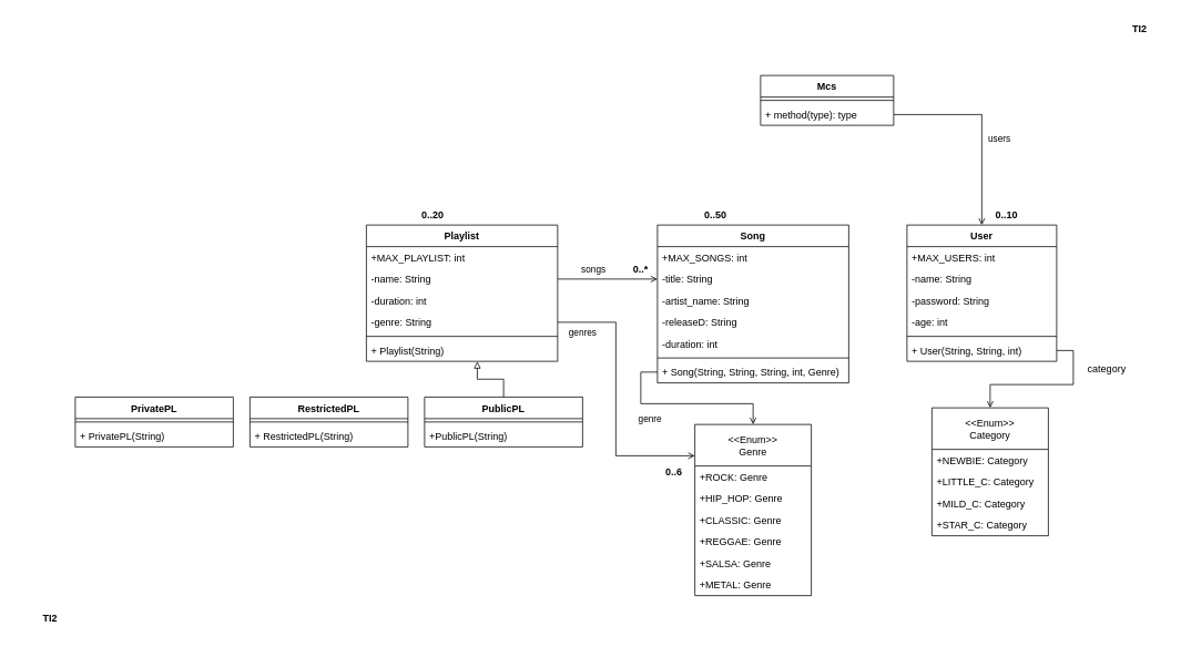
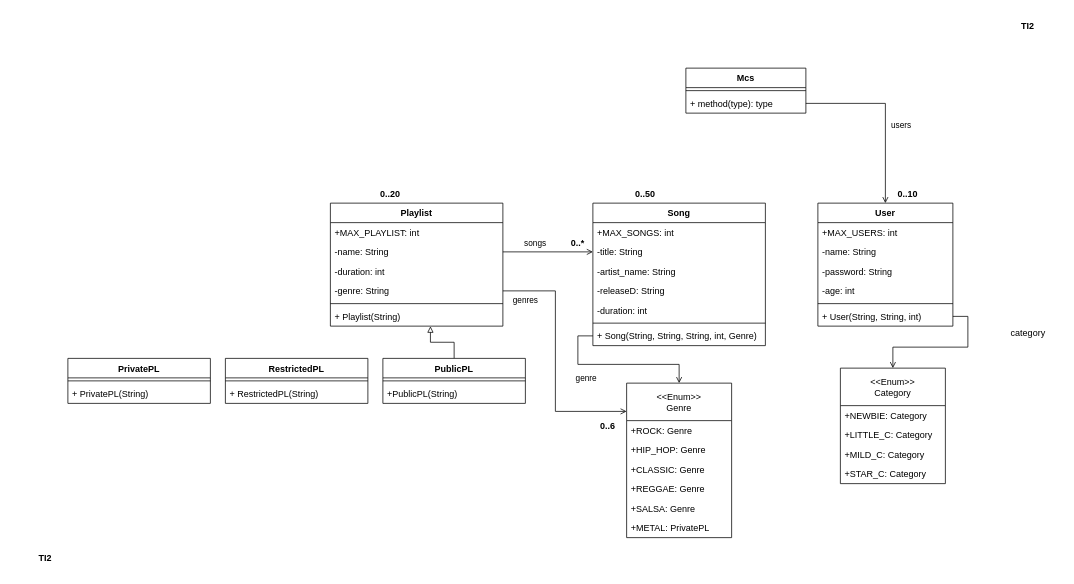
  <mxCell id="0" />
  <mxCell id="1" parent="0" />
  <mxCell id="2" style="edgeStyle=orthogonalEdgeStyle;rounded=0;orthogonalLoop=1;jettySize=auto;html=1;exitX=1;exitY=0.5;exitDx=0;exitDy=0;entryX=0.5;entryY=0;entryDx=0;entryDy=0;endArrow=open;endFill=0;" edge="1" parent="1" source="63" target="18"><mxGeometry relative="1" as="geometry" /></mxCell>
  <mxCell id="3" value="users" style="edgeLabel;html=1;align=center;verticalAlign=middle;resizable=0;points=[];" vertex="1" connectable="0" parent="2"><mxGeometry x="-0.033" y="-2" relative="1" as="geometry"><mxPoint x="22" y="18" as="offset" /></mxGeometry></mxCell>
  <mxCell id="4" value="0..10" style="text;align=center;fontStyle=1;verticalAlign=middle;spacingLeft=3;spacingRight=3;strokeColor=none;rotatable=0;points=[[0,0.5],[1,0.5]];portConstraint=eastwest;" vertex="1" parent="1"><mxGeometry x="1170" y="244" width="80" height="26" as="geometry" /></mxCell>
  <mxCell id="5" value="0..50" style="text;align=center;fontStyle=1;verticalAlign=middle;spacingLeft=3;spacingRight=3;strokeColor=none;rotatable=0;points=[[0,0.5],[1,0.5]];portConstraint=eastwest;" vertex="1" parent="1"><mxGeometry x="820" y="244" width="80" height="26" as="geometry" /></mxCell>
  <mxCell id="6" style="edgeStyle=orthogonalEdgeStyle;rounded=0;orthogonalLoop=1;jettySize=auto;html=1;entryX=0.5;entryY=0;entryDx=0;entryDy=0;endArrow=open;endFill=0;" edge="1" parent="1" source="32" target="33"><mxGeometry relative="1" as="geometry"><mxPoint x="905" y="462" as="sourcePoint" /><Array as="points" /></mxGeometry></mxCell>
  <mxCell id="7" value="genre" style="edgeLabel;html=1;align=center;verticalAlign=middle;resizable=0;points=[];" vertex="1" connectable="0" parent="6"><mxGeometry x="0.404" relative="1" as="geometry"><mxPoint x="-84.94" y="17.94" as="offset" /></mxGeometry></mxCell>
  <mxCell id="8" style="edgeStyle=orthogonalEdgeStyle;rounded=0;orthogonalLoop=1;jettySize=auto;html=1;exitX=1;exitY=0.5;exitDx=0;exitDy=0;entryX=0.5;entryY=0;entryDx=0;entryDy=0;endArrow=open;endFill=0;" edge="1" parent="1" source="24" target="40"><mxGeometry relative="1" as="geometry" /></mxCell>
  <mxCell id="9" value="0..20" style="text;align=center;fontStyle=1;verticalAlign=middle;spacingLeft=3;spacingRight=3;strokeColor=none;rotatable=0;points=[[0,0.5],[1,0.5]];portConstraint=eastwest;" vertex="1" parent="1"><mxGeometry x="480" y="244" width="80" height="26" as="geometry" /></mxCell>
  <mxCell id="10" style="edgeStyle=orthogonalEdgeStyle;rounded=0;orthogonalLoop=1;jettySize=auto;html=1;exitX=0.5;exitY=0;exitDx=0;exitDy=0;entryX=0.58;entryY=1.008;entryDx=0;entryDy=0;entryPerimeter=0;endArrow=block;endFill=0;" edge="1" parent="1" source="58" target="51"><mxGeometry relative="1" as="geometry" /></mxCell>
- <mxCell id="11" value="category" style="text;html=1;align=center;verticalAlign=middle;resizable=0;points=[];autosize=1;" vertex="1" parent="1"><mxGeometry x="1300" y="434" width="60" height="20" as="geometry" /></mxCell>
+ <mxCell id="11" value="category" style="text;html=1;align=center;verticalAlign=middle;resizable=0;points=[];autosize=1;" vertex="1" parent="1"><mxGeometry x="1340" y="434" width="60" height="20" as="geometry" /></mxCell>
  <mxCell id="12" style="edgeStyle=orthogonalEdgeStyle;rounded=0;orthogonalLoop=1;jettySize=auto;html=1;exitX=1;exitY=0.5;exitDx=0;exitDy=0;entryX=0;entryY=0.5;entryDx=0;entryDy=0;endArrow=open;endFill=0;" edge="1" parent="1" source="47" target="27"><mxGeometry relative="1" as="geometry" /></mxCell>
  <mxCell id="13" value="songs" style="edgeLabel;html=1;align=center;verticalAlign=middle;resizable=0;points=[];" vertex="1" connectable="0" parent="12"><mxGeometry x="-0.292" y="2" relative="1" as="geometry"><mxPoint y="-11" as="offset" /></mxGeometry></mxCell>
  <mxCell id="14" value="0..*" style="text;align=center;fontStyle=1;verticalAlign=middle;spacingLeft=3;spacingRight=3;strokeColor=none;rotatable=0;points=[[0,0.5],[1,0.5]];portConstraint=eastwest;" vertex="1" parent="1"><mxGeometry y="310" width="80" height="26" as="geometry" x="730" /></mxCell>
  <mxCell id="15" style="edgeStyle=orthogonalEdgeStyle;rounded=0;orthogonalLoop=1;jettySize=auto;html=1;exitX=1;exitY=0.5;exitDx=0;exitDy=0;entryX=0;entryY=0.183;entryDx=0;entryDy=0;entryPerimeter=0;endArrow=open;endFill=0;" edge="1" parent="1" source="49" target="33"><mxGeometry relative="1" as="geometry"><Array as="points"><mxPoint x="740" y="387" /><mxPoint x="740" y="548" /></Array></mxGeometry></mxCell>
  <mxCell id="16" value="genres" style="edgeLabel;html=1;align=center;verticalAlign=middle;resizable=0;points=[];" vertex="1" connectable="0" parent="15"><mxGeometry x="-0.691" y="-3" relative="1" as="geometry"><mxPoint x="-20.59" y="9.96" as="offset" /></mxGeometry></mxCell>
  <mxCell id="17" value="0..6" style="text;align=center;fontStyle=1;verticalAlign=middle;spacingLeft=3;spacingRight=3;strokeColor=none;rotatable=0;points=[[0,0.5],[1,0.5]];portConstraint=eastwest;" vertex="1" parent="1"><mxGeometry x="770" y="554" width="80" height="26" as="geometry" /></mxCell>
  <mxCell id="18" value="User" style="swimlane;fontStyle=1;align=center;verticalAlign=top;childLayout=stackLayout;horizontal=1;startSize=26;horizontalStack=0;resizeParent=1;resizeParentMax=0;resizeLast=0;collapsible=1;marginBottom=0;" vertex="1" parent="1"><mxGeometry x="1090" y="270" width="180" height="164" as="geometry" /></mxCell>
  <mxCell id="19" value="+MAX_USERS: int" style="text;strokeColor=none;fillColor=none;align=left;verticalAlign=top;spacingLeft=4;spacingRight=4;overflow=hidden;rotatable=0;points=[[0,0.5],[1,0.5]];portConstraint=eastwest;" vertex="1" parent="18"><mxGeometry y="26" width="180" height="26" as="geometry" /></mxCell>
  <mxCell id="20" value="-name: String" style="text;strokeColor=none;fillColor=none;align=left;verticalAlign=top;spacingLeft=4;spacingRight=4;overflow=hidden;rotatable=0;points=[[0,0.5],[1,0.5]];portConstraint=eastwest;" vertex="1" parent="18"><mxGeometry y="52" width="180" height="26" as="geometry" /></mxCell>
  <mxCell id="21" value="-password: String" style="text;strokeColor=none;fillColor=none;align=left;verticalAlign=top;spacingLeft=4;spacingRight=4;overflow=hidden;rotatable=0;points=[[0,0.5],[1,0.5]];portConstraint=eastwest;" vertex="1" parent="18"><mxGeometry y="78" width="180" height="26" as="geometry" /></mxCell>
  <mxCell id="22" value="-age: int" style="text;strokeColor=none;fillColor=none;align=left;verticalAlign=top;spacingLeft=4;spacingRight=4;overflow=hidden;rotatable=0;points=[[0,0.5],[1,0.5]];portConstraint=eastwest;" vertex="1" parent="18"><mxGeometry y="104" width="180" height="26" as="geometry" /></mxCell>
  <mxCell id="23" value="" style="line;strokeWidth=1;fillColor=none;align=left;verticalAlign=middle;spacingTop=-1;spacingLeft=3;spacingRight=3;rotatable=0;labelPosition=right;points=[];portConstraint=eastwest;" vertex="1" parent="18"><mxGeometry y="130" width="180" height="8" as="geometry" /></mxCell>
  <mxCell id="24" value="+ User(String, String, int)" style="text;strokeColor=none;fillColor=none;align=left;verticalAlign=top;spacingLeft=4;spacingRight=4;overflow=hidden;rotatable=0;points=[[0,0.5],[1,0.5]];portConstraint=eastwest;" vertex="1" parent="18"><mxGeometry y="138" width="180" height="26" as="geometry" /></mxCell>
  <mxCell id="25" value="Song" style="swimlane;fontStyle=1;align=center;verticalAlign=top;childLayout=stackLayout;horizontal=1;startSize=26;horizontalStack=0;resizeParent=1;resizeParentMax=0;resizeLast=0;collapsible=1;marginBottom=0;" vertex="1" parent="1"><mxGeometry x="790" y="270" width="230" height="190" as="geometry" /></mxCell>
  <mxCell id="26" value="+MAX_SONGS: int" style="text;strokeColor=none;fillColor=none;align=left;verticalAlign=top;spacingLeft=4;spacingRight=4;overflow=hidden;rotatable=0;points=[[0,0.5],[1,0.5]];portConstraint=eastwest;" vertex="1" parent="25"><mxGeometry y="26" width="230" height="26" as="geometry" /></mxCell>
  <mxCell id="27" value="-title: String" style="text;strokeColor=none;fillColor=none;align=left;verticalAlign=top;spacingLeft=4;spacingRight=4;overflow=hidden;rotatable=0;points=[[0,0.5],[1,0.5]];portConstraint=eastwest;" vertex="1" parent="25"><mxGeometry y="52" width="230" height="26" as="geometry" /></mxCell>
  <mxCell id="28" value="-artist_name: String" style="text;strokeColor=none;fillColor=none;align=left;verticalAlign=top;spacingLeft=4;spacingRight=4;overflow=hidden;rotatable=0;points=[[0,0.5],[1,0.5]];portConstraint=eastwest;" vertex="1" parent="25"><mxGeometry y="78" width="230" height="26" as="geometry" /></mxCell>
  <mxCell id="29" value="-releaseD: String" style="text;strokeColor=none;fillColor=none;align=left;verticalAlign=top;spacingLeft=4;spacingRight=4;overflow=hidden;rotatable=0;points=[[0,0.5],[1,0.5]];portConstraint=eastwest;" vertex="1" parent="25"><mxGeometry y="104" width="230" height="26" as="geometry" /></mxCell>
  <mxCell id="30" value="-duration: int" style="text;strokeColor=none;fillColor=none;align=left;verticalAlign=top;spacingLeft=4;spacingRight=4;overflow=hidden;rotatable=0;points=[[0,0.5],[1,0.5]];portConstraint=eastwest;" vertex="1" parent="25"><mxGeometry y="130" width="230" height="26" as="geometry" /></mxCell>
  <mxCell id="31" value="" style="line;strokeWidth=1;fillColor=none;align=left;verticalAlign=middle;spacingTop=-1;spacingLeft=3;spacingRight=3;rotatable=0;labelPosition=right;points=[];portConstraint=eastwest;" vertex="1" parent="25"><mxGeometry y="156" width="230" height="8" as="geometry" /></mxCell>
  <mxCell id="32" value="+ Song(String, String, String, int, Genre)" style="text;strokeColor=none;fillColor=none;align=left;verticalAlign=top;spacingLeft=4;spacingRight=4;overflow=hidden;rotatable=0;points=[[0,0.5],[1,0.5]];portConstraint=eastwest;" vertex="1" parent="25"><mxGeometry y="164" width="230" height="26" as="geometry" /></mxCell>
  <mxCell id="33" value="&lt;&lt;Enum&gt;&gt;&#10;Genre" style="swimlane;fontStyle=0;childLayout=stackLayout;horizontal=1;startSize=50;fillColor=none;horizontalStack=0;resizeParent=1;resizeParentMax=0;resizeLast=0;collapsible=1;marginBottom=0;" vertex="1" parent="1"><mxGeometry x="835" y="510" width="140" height="206" as="geometry" /></mxCell>
  <mxCell id="34" value="+ROCK: Genre" style="text;strokeColor=none;fillColor=none;align=left;verticalAlign=top;spacingLeft=4;spacingRight=4;overflow=hidden;rotatable=0;points=[[0,0.5],[1,0.5]];portConstraint=eastwest;" vertex="1" parent="33"><mxGeometry y="50" width="140" height="26" as="geometry" /></mxCell>
  <mxCell id="35" value="+HIP_HOP: Genre" style="text;strokeColor=none;fillColor=none;align=left;verticalAlign=top;spacingLeft=4;spacingRight=4;overflow=hidden;rotatable=0;points=[[0,0.5],[1,0.5]];portConstraint=eastwest;" vertex="1" parent="33"><mxGeometry y="76" width="140" height="26" as="geometry" /></mxCell>
  <mxCell id="36" value="+CLASSIC: Genre" style="text;strokeColor=none;fillColor=none;align=left;verticalAlign=top;spacingLeft=4;spacingRight=4;overflow=hidden;rotatable=0;points=[[0,0.5],[1,0.5]];portConstraint=eastwest;" vertex="1" parent="33"><mxGeometry y="102" width="140" height="26" as="geometry" /></mxCell>
  <mxCell id="37" value="+REGGAE: Genre" style="text;strokeColor=none;fillColor=none;align=left;verticalAlign=top;spacingLeft=4;spacingRight=4;overflow=hidden;rotatable=0;points=[[0,0.5],[1,0.5]];portConstraint=eastwest;" vertex="1" parent="33"><mxGeometry y="128" width="140" height="26" as="geometry" /></mxCell>
  <mxCell id="38" value="+SALSA: Genre" style="text;strokeColor=none;fillColor=none;align=left;verticalAlign=top;spacingLeft=4;spacingRight=4;overflow=hidden;rotatable=0;points=[[0,0.5],[1,0.5]];portConstraint=eastwest;" vertex="1" parent="33"><mxGeometry y="154" width="140" height="26" as="geometry" /></mxCell>
- <mxCell id="39" value="+METAL: Genre" style="text;strokeColor=none;fillColor=none;align=left;verticalAlign=top;spacingLeft=4;spacingRight=4;overflow=hidden;rotatable=0;points=[[0,0.5],[1,0.5]];portConstraint=eastwest;" vertex="1" parent="33"><mxGeometry y="180" width="140" height="26" as="geometry" /></mxCell>
+ <mxCell id="39" value="+METAL: PrivatePL" style="text;strokeColor=none;fillColor=none;align=left;verticalAlign=top;spacingLeft=4;spacingRight=4;overflow=hidden;rotatable=0;points=[[0,0.5],[1,0.5]];portConstraint=eastwest;" vertex="1" parent="33"><mxGeometry y="180" width="140" height="26" as="geometry" /></mxCell>
  <mxCell id="40" value="&lt;&lt;Enum&gt;&gt;&#10;Category" style="swimlane;fontStyle=0;childLayout=stackLayout;horizontal=1;startSize=50;fillColor=none;horizontalStack=0;resizeParent=1;resizeParentMax=0;resizeLast=0;collapsible=1;marginBottom=0;" vertex="1" parent="1"><mxGeometry x="1120" y="490" width="140" height="154" as="geometry" /></mxCell>
  <mxCell id="41" value="+NEWBIE: Category" style="text;strokeColor=none;fillColor=none;align=left;verticalAlign=top;spacingLeft=4;spacingRight=4;overflow=hidden;rotatable=0;points=[[0,0.5],[1,0.5]];portConstraint=eastwest;" vertex="1" parent="40"><mxGeometry y="50" width="140" height="26" as="geometry" /></mxCell>
  <mxCell id="42" value="+LITTLE_C: Category" style="text;strokeColor=none;fillColor=none;align=left;verticalAlign=top;spacingLeft=4;spacingRight=4;overflow=hidden;rotatable=0;points=[[0,0.5],[1,0.5]];portConstraint=eastwest;" vertex="1" parent="40"><mxGeometry y="76" width="140" height="26" as="geometry" /></mxCell>
  <mxCell id="43" value="+MILD_C: Category" style="text;strokeColor=none;fillColor=none;align=left;verticalAlign=top;spacingLeft=4;spacingRight=4;overflow=hidden;rotatable=0;points=[[0,0.5],[1,0.5]];portConstraint=eastwest;" vertex="1" parent="40"><mxGeometry y="102" width="140" height="26" as="geometry" /></mxCell>
  <mxCell id="44" value="+STAR_C: Category" style="text;strokeColor=none;fillColor=none;align=left;verticalAlign=top;spacingLeft=4;spacingRight=4;overflow=hidden;rotatable=0;points=[[0,0.5],[1,0.5]];portConstraint=eastwest;" vertex="1" parent="40"><mxGeometry y="128" width="140" height="26" as="geometry" /></mxCell>
  <mxCell id="45" value="Playlist" style="swimlane;fontStyle=1;align=center;verticalAlign=top;childLayout=stackLayout;horizontal=1;startSize=26;horizontalStack=0;resizeParent=1;resizeParentMax=0;resizeLast=0;collapsible=1;marginBottom=0;" vertex="1" parent="1"><mxGeometry x="440" y="270" width="230" height="164" as="geometry" /></mxCell>
  <mxCell id="46" value="+MAX_PLAYLIST: int" style="text;strokeColor=none;fillColor=none;align=left;verticalAlign=top;spacingLeft=4;spacingRight=4;overflow=hidden;rotatable=0;points=[[0,0.5],[1,0.5]];portConstraint=eastwest;" vertex="1" parent="45"><mxGeometry y="26" width="230" height="26" as="geometry" /></mxCell>
  <mxCell id="47" value="-name: String" style="text;strokeColor=none;fillColor=none;align=left;verticalAlign=top;spacingLeft=4;spacingRight=4;overflow=hidden;rotatable=0;points=[[0,0.5],[1,0.5]];portConstraint=eastwest;" vertex="1" parent="45"><mxGeometry y="52" width="230" height="26" as="geometry" /></mxCell>
  <mxCell id="48" value="-duration: int" style="text;strokeColor=none;fillColor=none;align=left;verticalAlign=top;spacingLeft=4;spacingRight=4;overflow=hidden;rotatable=0;points=[[0,0.5],[1,0.5]];portConstraint=eastwest;" vertex="1" parent="45"><mxGeometry y="78" width="230" height="26" as="geometry" /></mxCell>
  <mxCell id="49" value="-genre: String" style="text;strokeColor=none;fillColor=none;align=left;verticalAlign=top;spacingLeft=4;spacingRight=4;overflow=hidden;rotatable=0;points=[[0,0.5],[1,0.5]];portConstraint=eastwest;" vertex="1" parent="45"><mxGeometry y="104" width="230" height="26" as="geometry" /></mxCell>
  <mxCell id="50" value="" style="line;strokeWidth=1;fillColor=none;align=left;verticalAlign=middle;spacingTop=-1;spacingLeft=3;spacingRight=3;rotatable=0;labelPosition=right;points=[];portConstraint=eastwest;" vertex="1" parent="45"><mxGeometry y="130" width="230" height="8" as="geometry" /></mxCell>
  <mxCell id="51" value="+ Playlist(String)" style="text;strokeColor=none;fillColor=none;align=left;verticalAlign=top;spacingLeft=4;spacingRight=4;overflow=hidden;rotatable=0;points=[[0,0.5],[1,0.5]];portConstraint=eastwest;" vertex="1" parent="45"><mxGeometry y="138" width="230" height="26" as="geometry" /></mxCell>
  <mxCell id="52" value="RestrictedPL" style="swimlane;fontStyle=1;align=center;verticalAlign=top;childLayout=stackLayout;horizontal=1;startSize=26;horizontalStack=0;resizeParent=1;resizeParentMax=0;resizeLast=0;collapsible=1;marginBottom=0;" vertex="1" parent="1"><mxGeometry x="300" y="477" width="190" height="60" as="geometry" /></mxCell>
  <mxCell id="53" value="" style="line;strokeWidth=1;fillColor=none;align=left;verticalAlign=middle;spacingTop=-1;spacingLeft=3;spacingRight=3;rotatable=0;labelPosition=right;points=[];portConstraint=eastwest;" vertex="1" parent="52"><mxGeometry y="26" width="190" height="8" as="geometry" /></mxCell>
  <mxCell id="54" value="+ RestrictedPL(String)" style="text;strokeColor=none;fillColor=none;align=left;verticalAlign=top;spacingLeft=4;spacingRight=4;overflow=hidden;rotatable=0;points=[[0,0.5],[1,0.5]];portConstraint=eastwest;" vertex="1" parent="52"><mxGeometry y="34" width="190" height="26" as="geometry" /></mxCell>
  <mxCell id="55" value="PrivatePL" style="swimlane;fontStyle=1;align=center;verticalAlign=top;childLayout=stackLayout;horizontal=1;startSize=26;horizontalStack=0;resizeParent=1;resizeParentMax=0;resizeLast=0;collapsible=1;marginBottom=0;" vertex="1" parent="1"><mxGeometry x="90" y="477" width="190" height="60" as="geometry" /></mxCell>
  <mxCell id="56" value="" style="line;strokeWidth=1;fillColor=none;align=left;verticalAlign=middle;spacingTop=-1;spacingLeft=3;spacingRight=3;rotatable=0;labelPosition=right;points=[];portConstraint=eastwest;" vertex="1" parent="55"><mxGeometry y="26" width="190" height="8" as="geometry" /></mxCell>
  <mxCell id="57" value="+ PrivatePL(String)" style="text;strokeColor=none;fillColor=none;align=left;verticalAlign=top;spacingLeft=4;spacingRight=4;overflow=hidden;rotatable=0;points=[[0,0.5],[1,0.5]];portConstraint=eastwest;" vertex="1" parent="55"><mxGeometry y="34" width="190" height="26" as="geometry" /></mxCell>
  <mxCell id="58" value="PublicPL" style="swimlane;fontStyle=1;align=center;verticalAlign=top;childLayout=stackLayout;horizontal=1;startSize=26;horizontalStack=0;resizeParent=1;resizeParentMax=0;resizeLast=0;collapsible=1;marginBottom=0;" vertex="1" parent="1"><mxGeometry x="510" y="477" width="190" height="60" as="geometry" /></mxCell>
  <mxCell id="59" value="" style="line;strokeWidth=1;fillColor=none;align=left;verticalAlign=middle;spacingTop=-1;spacingLeft=3;spacingRight=3;rotatable=0;labelPosition=right;points=[];portConstraint=eastwest;" vertex="1" parent="58"><mxGeometry y="26" width="190" height="8" as="geometry" /></mxCell>
  <mxCell id="60" value="+PublicPL(String)" style="text;strokeColor=none;fillColor=none;align=left;verticalAlign=top;spacingLeft=4;spacingRight=4;overflow=hidden;rotatable=0;points=[[0,0.5],[1,0.5]];portConstraint=eastwest;" vertex="1" parent="58"><mxGeometry y="34" width="190" height="26" as="geometry" /></mxCell>
  <mxCell id="61" value="Mcs" style="swimlane;fontStyle=1;align=center;verticalAlign=top;childLayout=stackLayout;horizontal=1;startSize=26;horizontalStack=0;resizeParent=1;resizeParentMax=0;resizeLast=0;collapsible=1;marginBottom=0;" vertex="1" parent="1"><mxGeometry x="914" y="90" width="160" height="60" as="geometry" /></mxCell>
  <mxCell id="62" value="" style="line;strokeWidth=1;fillColor=none;align=left;verticalAlign=middle;spacingTop=-1;spacingLeft=3;spacingRight=3;rotatable=0;labelPosition=right;points=[];portConstraint=eastwest;" vertex="1" parent="61"><mxGeometry y="26" width="160" height="8" as="geometry" /></mxCell>
  <mxCell id="63" value="+ method(type): type" style="text;strokeColor=none;fillColor=none;align=left;verticalAlign=top;spacingLeft=4;spacingRight=4;overflow=hidden;rotatable=0;points=[[0,0.5],[1,0.5]];portConstraint=eastwest;" vertex="1" parent="61"><mxGeometry y="34" width="160" height="26" as="geometry" /></mxCell>
  <mxCell id="64" value="TI2" style="text;align=center;fontStyle=1;verticalAlign=middle;spacingLeft=3;spacingRight=3;strokeColor=none;rotatable=0;points=[[0,0.5],[1,0.5]];portConstraint=eastwest;" vertex="1" parent="1"><mxGeometry x="20" y="730" width="80" height="26" as="geometry" /></mxCell>
  <mxCell id="65" value="TI2" style="text;align=center;fontStyle=1;verticalAlign=middle;spacingLeft=3;spacingRight=3;strokeColor=none;rotatable=0;points=[[0,0.5],[1,0.5]];portConstraint=eastwest;" vertex="1" parent="1"><mxGeometry x="1330" y="20" width="80" height="26" as="geometry" /></mxCell>
